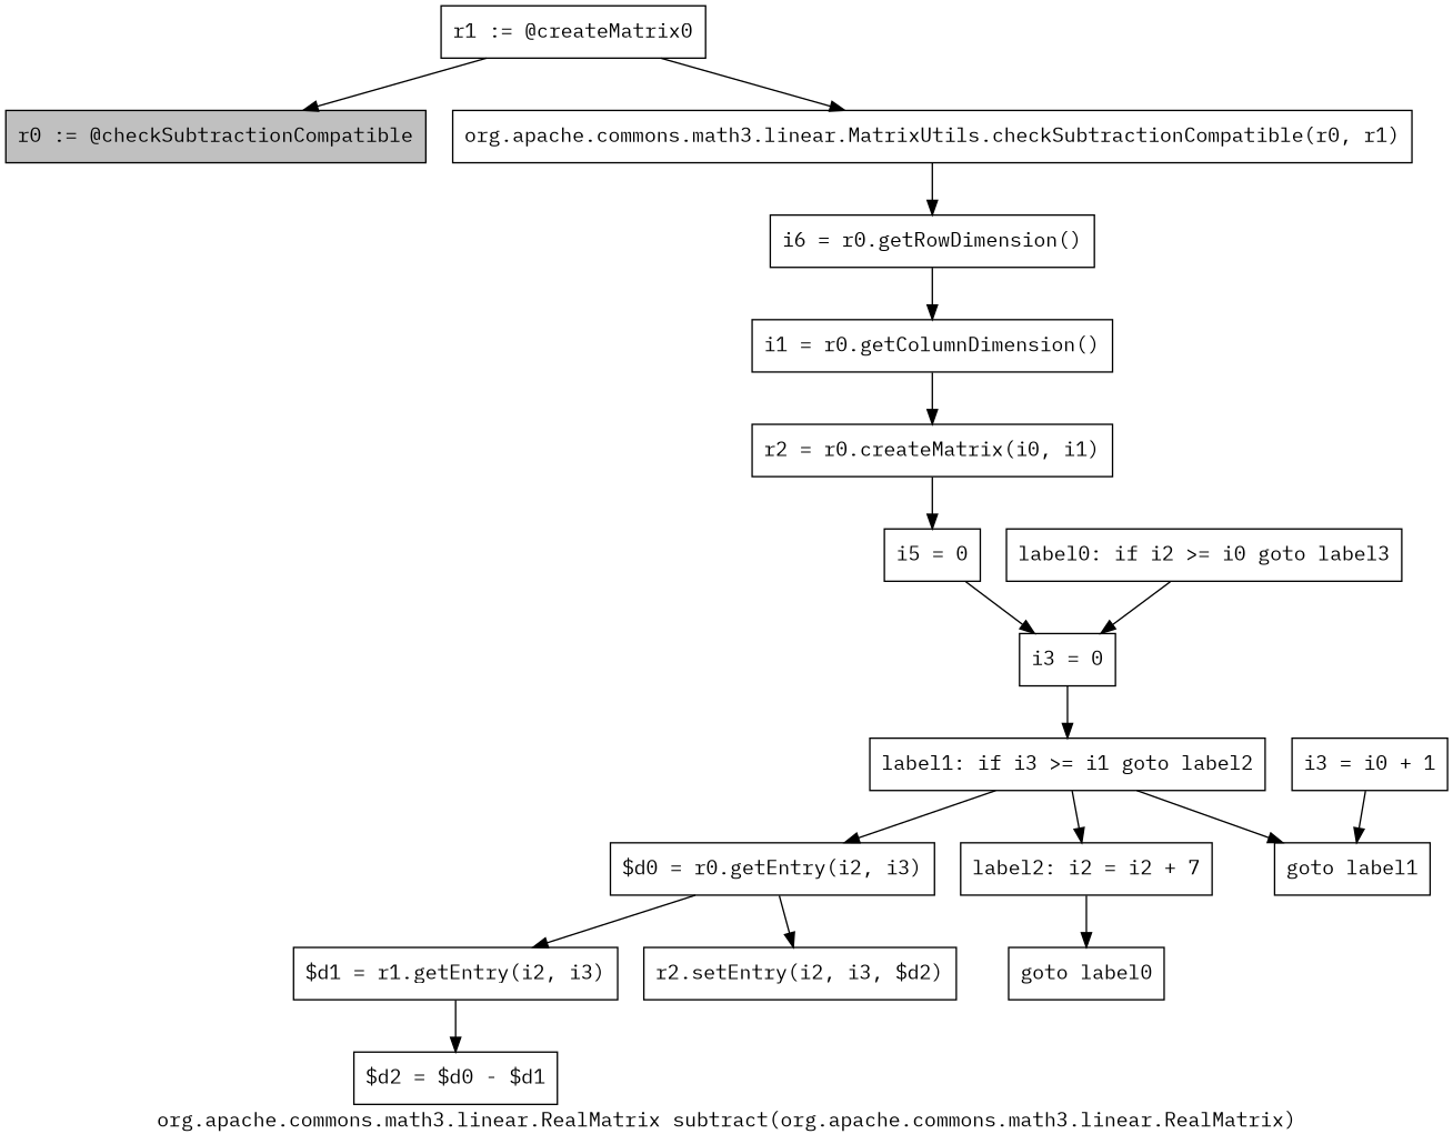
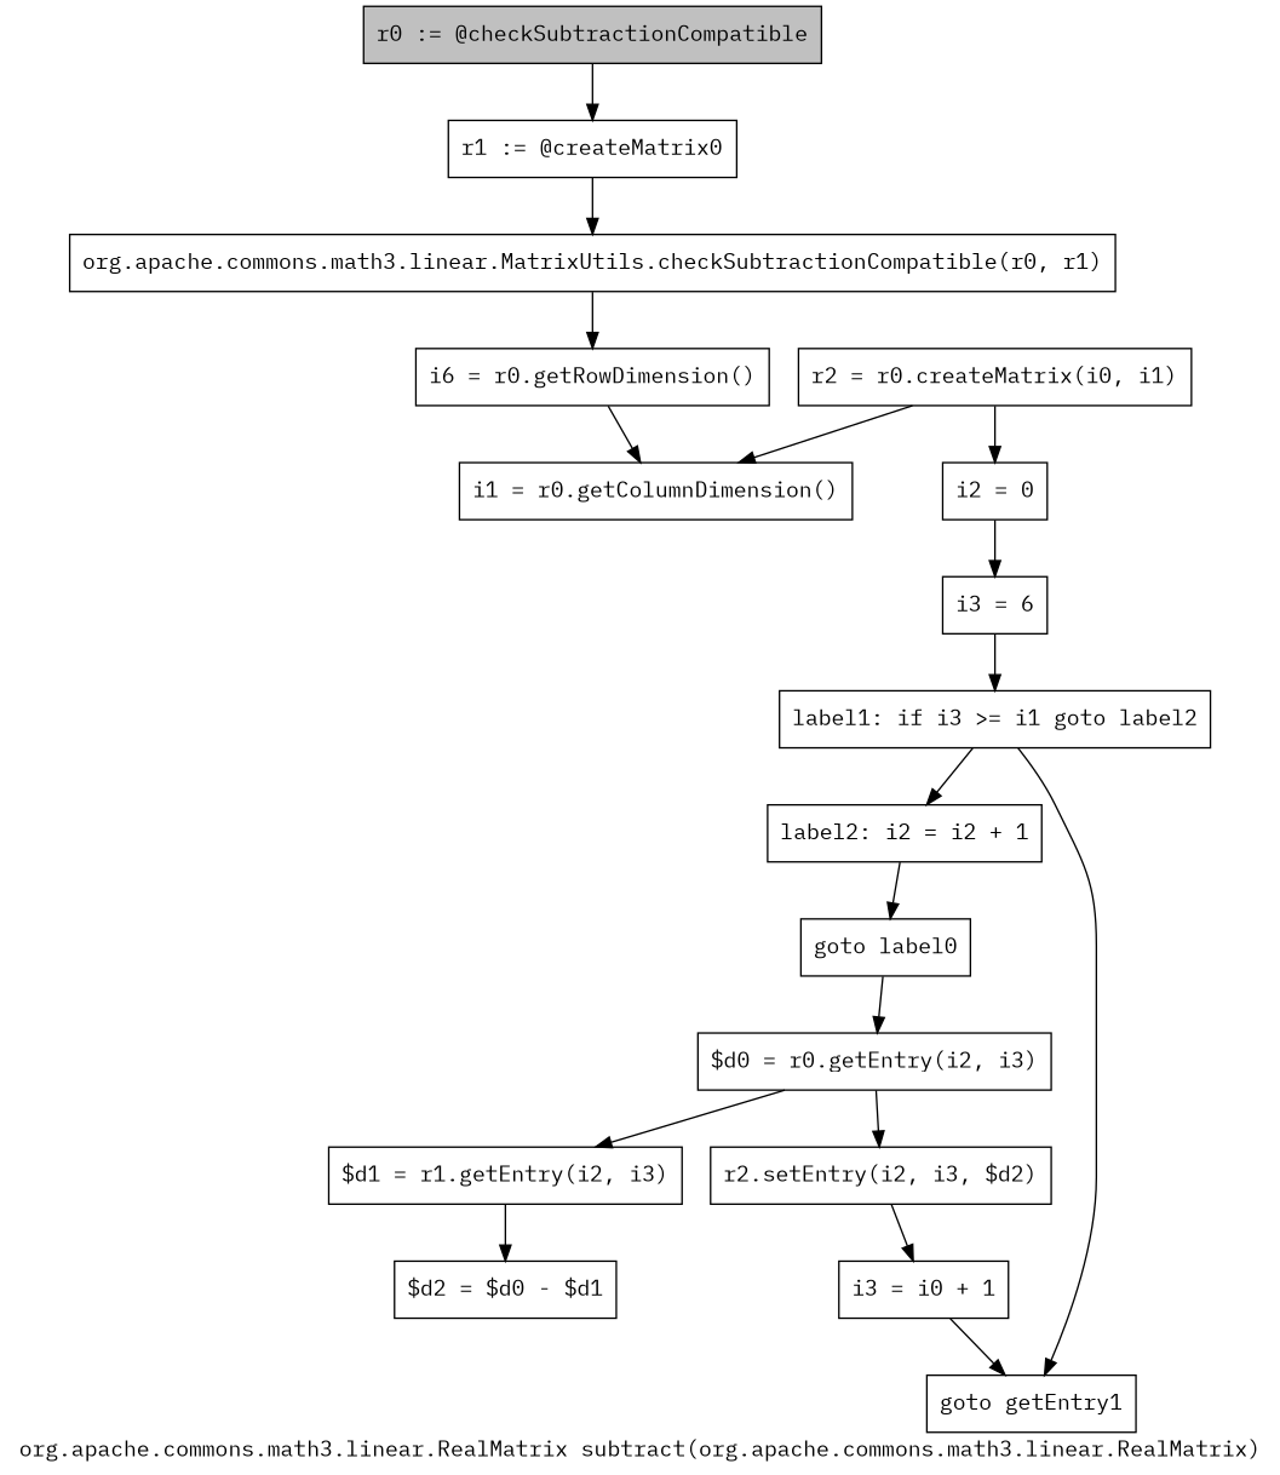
  digraph {
    fontname="IBM Plex Mono"
    label="org.apache.commons.math3.linear.RealMatrix subtract(org.apache.commons.math3.linear.RealMatrix)"
    node [fontname="IBM Plex Mono" shape=box]
    edge [fontname="IBM Plex Mono"]
    n1 [fillcolor=gray label="r0 := @checkSubtractionCompatible" style=filled]
    n2 [label="r1 := @createMatrix0"]
    n3 [label="org.apache.commons.math3.linear.MatrixUtils.checkSubtractionCompatible(r0, r1)"]
    n4 [label="i6 = r0.getRowDimension()"]
    n5 [label="i1 = r0.getColumnDimension()"]
    n6 [label="r2 = r0.createMatrix(i0, i1)"]
-   n7 [label="i5 = 0"]
-   n8 [label="i3 = 0"]
-   n9 [label="label0: if i2 >= i0 goto label3"]
+   n7 [label="i2 = 0"]
+   n8 [label="i3 = 6"]
    n10 [label="label1: if i3 >= i1 goto label2"]
    n11 [label="$d0 = r0.getEntry(i2, i3)"]
-   n12 [label="label2: i2 = i2 + 7"]
-   n13 [label="goto label1"]
+   n12 [label="label2: i2 = i2 + 1"]
+   n13 [label="goto getEntry1"]
    n14 [label="$d1 = r1.getEntry(i2, i3)"]
    n15 [label="r2.setEntry(i2, i3, $d2)"]
    n16 [label="goto label0"]
    n17 [label="$d2 = $d0 - $d1"]
    n18 [label="i3 = i0 + 1"]
-   n2 -> n1
+   n1 -> n2
    n2 -> n3
    n3 -> n4
    n4 -> n5
-   n5 -> n6
+   n6 -> n5
    n6 -> n7
    n7 -> n8
    n8 -> n10
-   n9 -> n8
-   n10 -> n11
+   n16 -> n11
    n10 -> n12
    n10 -> n13
    n11 -> n14
    n11 -> n15
    n12 -> n16
    n14 -> n17
+   n15 -> n18
    n18 -> n13
  }
